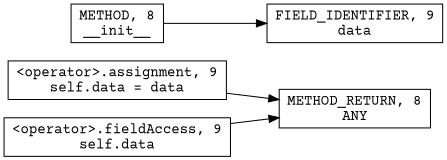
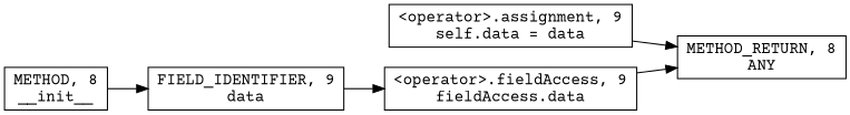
  digraph {
    fontname="Courier Prime"
    rankdir=LR
    node [fontname="Courier Prime" shape=rect]
    edge [fontname="Courier Prime"]
    n1 [label=<&lt;operator&gt;.assignment, 9<BR/>self.data = data>]
    n2 [label=<METHOD_RETURN, 8<BR/>ANY>]
-   n3 [label=<&lt;operator&gt;.fieldAccess, 9<BR/>self.data>]
+   n3 [label=<&lt;operator&gt;.fieldAccess, 9<BR/>fieldAccess.data>]
    n4 [label=<FIELD_IDENTIFIER, 9<BR/>data>]
    n5 [label=<METHOD, 8<BR/>__init__>]
    n1 -> n2
    n3 -> n2
+   n4 -> n3
    n5 -> n4
  }
